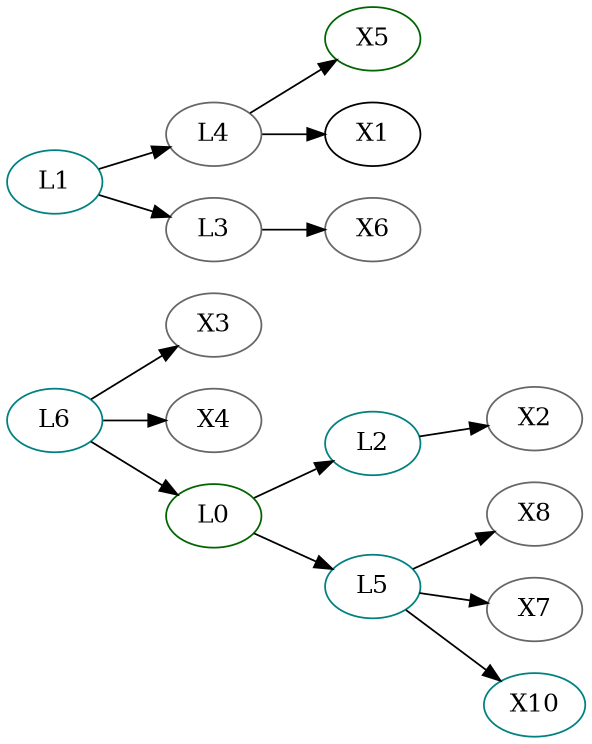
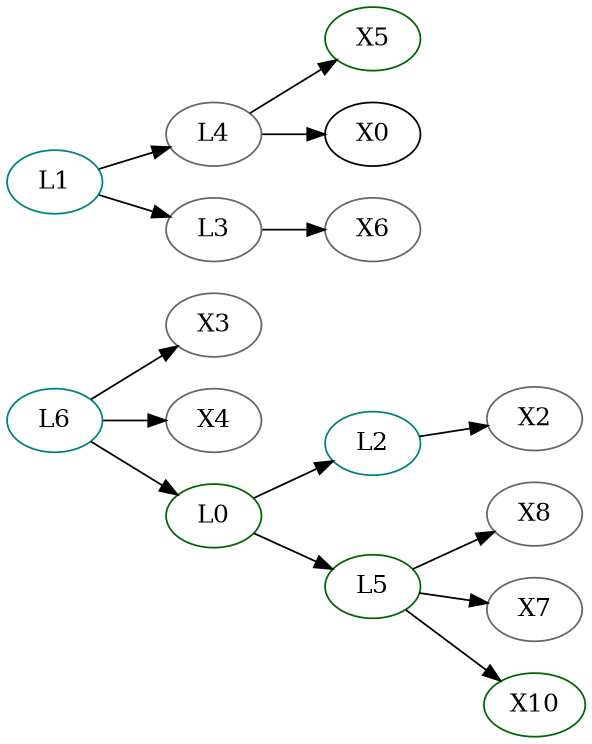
  digraph {
    rankdir=LR
    node [color=gray40]
    edge [color=black]
    L6 [color=teal]
    X3
    X4
    X8
    X5 [color=darkgreen]
    X2
    X7
    X6
-   X10 [color=teal]
+   X10 [color=darkgreen]
    L4
-   X1 [color=black]
+   X1 [color=black label=X0]
    L3
    L1 [color=teal]
    L2 [color=teal]
-   L5 [color=teal]
+   L5 [color=darkgreen]
    L0 [color=darkgreen]
    subgraph sub_1 {
    }
    subgraph sub_2 {
      L6
      X3
      X4
      X8
      X5
      X2
      X7
      X6
      X10
      L4
      X1
      L3
      L1
      L2
      L5
      L0
    }
    L6 -> X3
    L6 -> X4
    L6 -> L0
    L4 -> X5
    L4 -> X1
    L3 -> X6
    L1 -> L4
    L1 -> L3
    L2 -> X2
    L5 -> X8
    L5 -> X7
    L5 -> X10
    L0 -> L2
    L0 -> L5
  }
